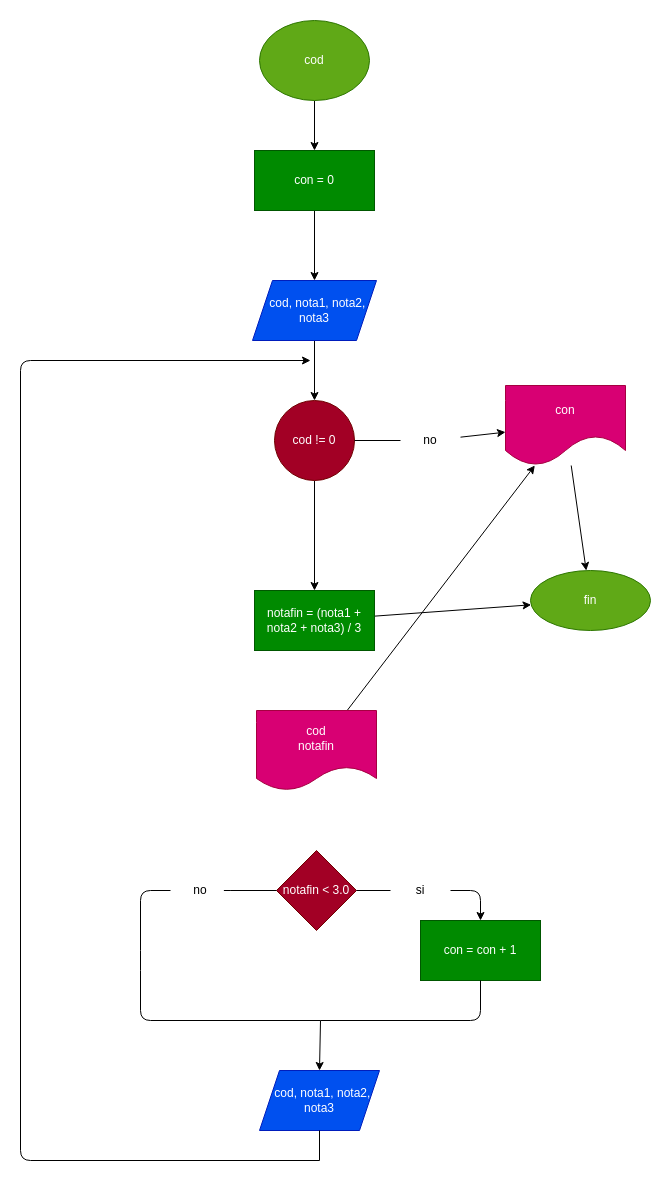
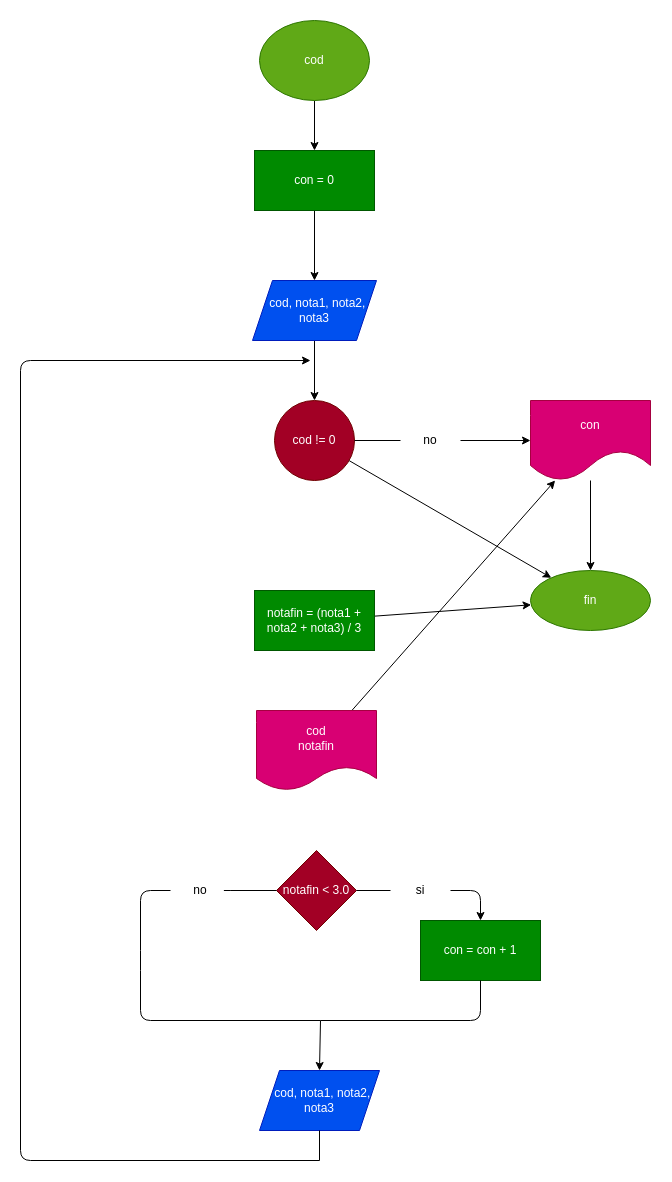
  <mxCell id="0" />
  <mxCell id="1" parent="0" />
  <mxCell id="2" value="" style="edgeStyle=none;html=1;" parent="1" source="3" target="5" edge="1"><mxGeometry relative="1" as="geometry" /></mxCell>
  <mxCell id="3" value="cod" style="ellipse;whiteSpace=wrap;html=1;fillColor=#60a917;fontColor=#ffffff;strokeColor=#2D7600;" parent="1" vertex="1"><mxGeometry x="259" width="110" height="80" as="geometry" y="20" /></mxCell>
  <mxCell id="4" value="" style="edgeStyle=none;html=1;" parent="1" source="5" target="7" edge="1"><mxGeometry relative="1" as="geometry" /></mxCell>
  <mxCell id="5" value="con = 0" style="whiteSpace=wrap;html=1;fillColor=#008a00;fontColor=#ffffff;strokeColor=#005700;" parent="1" vertex="1"><mxGeometry x="254" y="150" width="120" height="60" as="geometry" /></mxCell>
  <mxCell id="6" value="" style="edgeStyle=none;html=1;" parent="1" source="7" target="10" edge="1"><mxGeometry relative="1" as="geometry" /></mxCell>
  <mxCell id="7" value="&amp;nbsp; cod, nota1, nota2, nota3" style="shape=parallelogram;perimeter=parallelogramPerimeter;whiteSpace=wrap;html=1;fixedSize=1;fillColor=#0050ef;fontColor=#ffffff;strokeColor=#001DBC;" parent="1" vertex="1"><mxGeometry x="252" y="280" width="124" height="60" as="geometry" /></mxCell>
  <mxCell id="8" value="" style="edgeStyle=none;html=1;startArrow=none;" parent="1" source="14" target="12" edge="1"><mxGeometry relative="1" as="geometry" /></mxCell>
- <mxCell id="9" value="" style="edgeStyle=none;html=1;" parent="1" source="10" target="17" edge="1"><mxGeometry relative="1" as="geometry" /></mxCell>
+ <mxCell id="9" value="" style="edgeStyle=none;html=1;" parent="1" source="10" target="13" edge="1"><mxGeometry relative="1" as="geometry" /></mxCell>
  <mxCell id="10" value="cod != 0" style="ellipse;whiteSpace=wrap;html=1;fillColor=#a20025;fontColor=#ffffff;strokeColor=#6F0000;" parent="1" vertex="1"><mxGeometry x="274" y="400" width="80" height="80" as="geometry" /></mxCell>
  <mxCell id="11" value="" style="edgeStyle=none;html=1;" parent="1" source="12" target="13" edge="1"><mxGeometry relative="1" as="geometry" /></mxCell>
- <mxCell id="12" value="con" style="shape=document;whiteSpace=wrap;html=1;boundedLbl=1;size=0.375;fillColor=#d80073;fontColor=#ffffff;strokeColor=#A50040;" parent="1" vertex="1"><mxGeometry x="505" y="385" width="120" height="80" as="geometry" /></mxCell>
+ <mxCell id="12" value="con" style="shape=document;whiteSpace=wrap;html=1;boundedLbl=1;size=0.375;fillColor=#d80073;fontColor=#ffffff;strokeColor=#A50040;" parent="1" vertex="1"><mxGeometry x="530" y="400" width="120" height="80" as="geometry" /></mxCell>
  <mxCell id="13" value="fin" style="ellipse;whiteSpace=wrap;html=1;fillColor=#60a917;fontColor=#ffffff;strokeColor=#2D7600;" parent="1" vertex="1"><mxGeometry x="530" y="570" width="120" height="60" as="geometry" /></mxCell>
  <mxCell id="14" value="no" style="text;html=1;strokeColor=none;fillColor=none;align=center;verticalAlign=middle;whiteSpace=wrap;rounded=0;" parent="1" vertex="1"><mxGeometry x="400" y="425" width="60" height="30" as="geometry" /></mxCell>
  <mxCell id="15" value="" style="edgeStyle=none;html=1;endArrow=none;" parent="1" source="10" target="14" edge="1"><mxGeometry relative="1" as="geometry"><mxPoint x="354" y="440" as="sourcePoint" /><mxPoint x="530" y="440" as="targetPoint" /></mxGeometry></mxCell>
  <mxCell id="16" value="" style="edgeStyle=none;html=1;" parent="1" source="17" target="13" edge="1"><mxGeometry relative="1" as="geometry" /></mxCell>
  <mxCell id="17" value="notafin = (nota1 + nota2 + nota3) / 3" style="whiteSpace=wrap;html=1;fillColor=#008a00;fontColor=#ffffff;strokeColor=#005700;" parent="1" vertex="1"><mxGeometry x="254" y="590" width="120" height="60" as="geometry" /></mxCell>
  <mxCell id="18" value="" style="edgeStyle=none;html=1;" parent="1" source="19" target="12" edge="1"><mxGeometry relative="1" as="geometry" /></mxCell>
  <mxCell id="19" value="cod&lt;br&gt;notafin" style="shape=document;whiteSpace=wrap;html=1;boundedLbl=1;fillColor=#d80073;fontColor=#ffffff;strokeColor=#A50040;" parent="1" vertex="1"><mxGeometry x="256" y="710" width="120" height="80" as="geometry" /></mxCell>
  <mxCell id="20" value="" style="edgeStyle=none;html=1;entryX=0.5;entryY=0;entryDx=0;entryDy=0;startArrow=none;" parent="1" source="28" target="22" edge="1"><mxGeometry relative="1" as="geometry"><Array as="points"><mxPoint x="480" y="890" /></Array></mxGeometry></mxCell>
  <mxCell id="21" value="notafin &amp;lt; 3.0" style="rhombus;whiteSpace=wrap;html=1;fillColor=#a20025;fontColor=#ffffff;strokeColor=#6F0000;" parent="1" vertex="1"><mxGeometry x="276" y="850" width="80" height="80" as="geometry" /></mxCell>
  <mxCell id="22" value="con = con + 1" style="whiteSpace=wrap;html=1;fillColor=#008a00;fontColor=#ffffff;strokeColor=#005700;" parent="1" vertex="1"><mxGeometry x="420" y="920" width="120" height="60" as="geometry" /></mxCell>
  <mxCell id="23" value="" style="endArrow=none;html=1;exitX=0;exitY=0.5;exitDx=0;exitDy=0;startArrow=none;" parent="1" source="30" edge="1"><mxGeometry width="50" height="50" relative="1" as="geometry"><mxPoint x="260" y="830" as="sourcePoint" /><mxPoint x="320" y="1020" as="targetPoint" /><Array as="points"><mxPoint x="140" y="890" /><mxPoint x="140" y="960" /><mxPoint x="140" y="1020" /></Array></mxGeometry></mxCell>
  <mxCell id="24" value="" style="endArrow=none;html=1;exitX=0.5;exitY=1;exitDx=0;exitDy=0;" parent="1" source="22" edge="1"><mxGeometry width="50" height="50" relative="1" as="geometry"><mxPoint x="260" y="830" as="sourcePoint" /><mxPoint x="320" y="1020" as="targetPoint" /><Array as="points"><mxPoint x="480" y="1020" /></Array></mxGeometry></mxCell>
  <mxCell id="25" value="&amp;nbsp; cod, nota1, nota2, nota3" style="shape=parallelogram;perimeter=parallelogramPerimeter;whiteSpace=wrap;html=1;fixedSize=1;fillColor=#0050ef;fontColor=#ffffff;strokeColor=#001DBC;" parent="1" vertex="1"><mxGeometry x="259" y="1070" width="120" height="60" as="geometry" /></mxCell>
  <mxCell id="26" value="" style="endArrow=classic;html=1;entryX=0.5;entryY=0;entryDx=0;entryDy=0;" parent="1" target="25" edge="1"><mxGeometry width="50" height="50" relative="1" as="geometry"><mxPoint x="320" y="1020" as="sourcePoint" /><mxPoint x="310" y="780" as="targetPoint" /></mxGeometry></mxCell>
  <mxCell id="27" value="" style="endArrow=classic;html=1;" parent="1" edge="1"><mxGeometry width="50" height="50" relative="1" as="geometry"><mxPoint x="319" y="1160" as="sourcePoint" /><mxPoint x="310" y="360" as="targetPoint" /><Array as="points"><mxPoint x="20" y="1160" /><mxPoint x="20" y="360" /></Array></mxGeometry></mxCell>
  <mxCell id="28" value="si" style="text;html=1;strokeColor=none;fillColor=none;align=center;verticalAlign=middle;whiteSpace=wrap;rounded=0;" parent="1" vertex="1"><mxGeometry x="390" y="875" width="60" height="30" as="geometry" /></mxCell>
  <mxCell id="29" value="" style="edgeStyle=none;html=1;entryX=0;entryY=0.5;entryDx=0;entryDy=0;endArrow=none;" parent="1" source="21" target="28" edge="1"><mxGeometry relative="1" as="geometry"><mxPoint x="356" y="890" as="sourcePoint" /><mxPoint x="480" y="920" as="targetPoint" /><Array as="points" /></mxGeometry></mxCell>
  <mxCell id="30" value="no" style="text;html=1;strokeColor=none;fillColor=none;align=center;verticalAlign=middle;whiteSpace=wrap;rounded=0;" parent="1" vertex="1"><mxGeometry x="170" y="875" width="60" height="30" as="geometry" /></mxCell>
  <mxCell id="31" value="" style="endArrow=none;html=1;exitX=0;exitY=0.5;exitDx=0;exitDy=0;" parent="1" source="21" target="30" edge="1"><mxGeometry width="50" height="50" relative="1" as="geometry"><mxPoint x="276" y="890" as="sourcePoint" /><mxPoint x="320" y="1020" as="targetPoint" /><Array as="points"><mxPoint x="220" y="890" /></Array></mxGeometry></mxCell>
  <mxCell id="32" value="" style="endArrow=none;html=1;entryX=0.5;entryY=1;entryDx=0;entryDy=0;" parent="1" target="25" edge="1"><mxGeometry width="50" height="50" relative="1" as="geometry"><mxPoint x="319" y="1160" as="sourcePoint" /><mxPoint x="310" y="1080" as="targetPoint" /></mxGeometry></mxCell>
